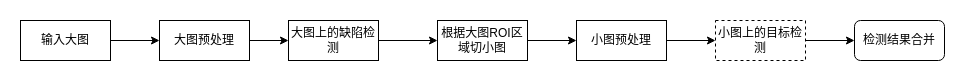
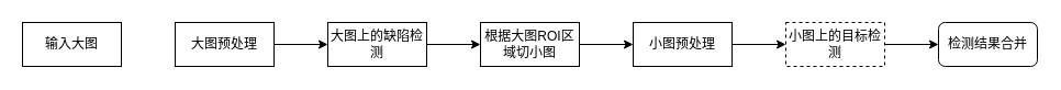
  <mxCell id="0" />
  <mxCell id="1" parent="0" />
- <mxCell id="2" style="edgeStyle=orthogonalEdgeStyle;rounded=0;orthogonalLoop=1;jettySize=auto;html=1;exitX=1;exitY=0.5;exitDx=0;exitDy=0;entryX=0;entryY=0.5;entryDx=0;entryDy=0;" edge="1" parent="1" source="3" target="5"><mxGeometry relative="1" as="geometry" /></mxCell>
  <mxCell id="3" value="&lt;font style=&quot;font-size: 12px;&quot;&gt;输入大图&lt;/font&gt;" style="rounded=0;whiteSpace=wrap;html=1;" vertex="1" parent="1"><mxGeometry x="20" y="20" width="90" height="40" as="geometry" /></mxCell>
  <mxCell id="4" style="edgeStyle=orthogonalEdgeStyle;rounded=0;orthogonalLoop=1;jettySize=auto;html=1;exitX=1;exitY=0.5;exitDx=0;exitDy=0;entryX=0;entryY=0.5;entryDx=0;entryDy=0;" edge="1" parent="1" source="5" target="7"><mxGeometry relative="1" as="geometry" /></mxCell>
  <mxCell id="5" value="大图预处理" style="rounded=0;whiteSpace=wrap;html=1;" vertex="1" parent="1"><mxGeometry x="159" y="20" width="90" height="40" as="geometry" /></mxCell>
  <mxCell id="6" value="" style="edgeStyle=orthogonalEdgeStyle;rounded=0;orthogonalLoop=1;jettySize=auto;html=1;" edge="1" parent="1" source="7" target="9"><mxGeometry relative="1" as="geometry" /></mxCell>
- <mxCell id="7" value="大图上的缺陷检测" style="rounded=0;whiteSpace=wrap;html=1;" vertex="1" parent="1"><mxGeometry x="288" y="20" width="90" height="40" as="geometry" /></mxCell>
+ <mxCell id="7" value="大图上的缺陷检测" style="rounded=0;whiteSpace=wrap;html=1;" vertex="1" parent="1"><mxGeometry x="298" y="20" width="90" height="40" as="geometry" /></mxCell>
  <mxCell id="8" value="" style="edgeStyle=orthogonalEdgeStyle;rounded=0;orthogonalLoop=1;jettySize=auto;html=1;" edge="1" parent="1" source="9" target="11"><mxGeometry relative="1" as="geometry" /></mxCell>
  <mxCell id="9" value="根据大图ROI区域切小图" style="rounded=0;whiteSpace=wrap;html=1;" vertex="1" parent="1"><mxGeometry x="437" y="20" width="90" height="40" as="geometry" /></mxCell>
  <mxCell id="10" value="" style="edgeStyle=orthogonalEdgeStyle;rounded=0;orthogonalLoop=1;jettySize=auto;html=1;" edge="1" parent="1" source="11" target="13"><mxGeometry relative="1" as="geometry" /></mxCell>
  <mxCell id="11" value="小图预处理" style="rounded=0;whiteSpace=wrap;html=1;" vertex="1" parent="1"><mxGeometry x="576" y="20" width="90" height="40" as="geometry" /></mxCell>
  <mxCell id="12" value="" style="edgeStyle=orthogonalEdgeStyle;rounded=0;orthogonalLoop=1;jettySize=auto;html=1;" edge="1" parent="1" source="13" target="14"><mxGeometry relative="1" as="geometry" /></mxCell>
  <mxCell id="13" value="小图上的目标检测" style="rounded=0;whiteSpace=wrap;html=1;dashed=1;" vertex="1" parent="1"><mxGeometry x="715" y="20" width="90" height="40" as="geometry" /></mxCell>
  <mxCell id="14" value="检测结果合并" style="whiteSpace=wrap;html=1;rounded=1;" vertex="1" parent="1"><mxGeometry x="854" y="20" width="90" height="40" as="geometry" /></mxCell>
